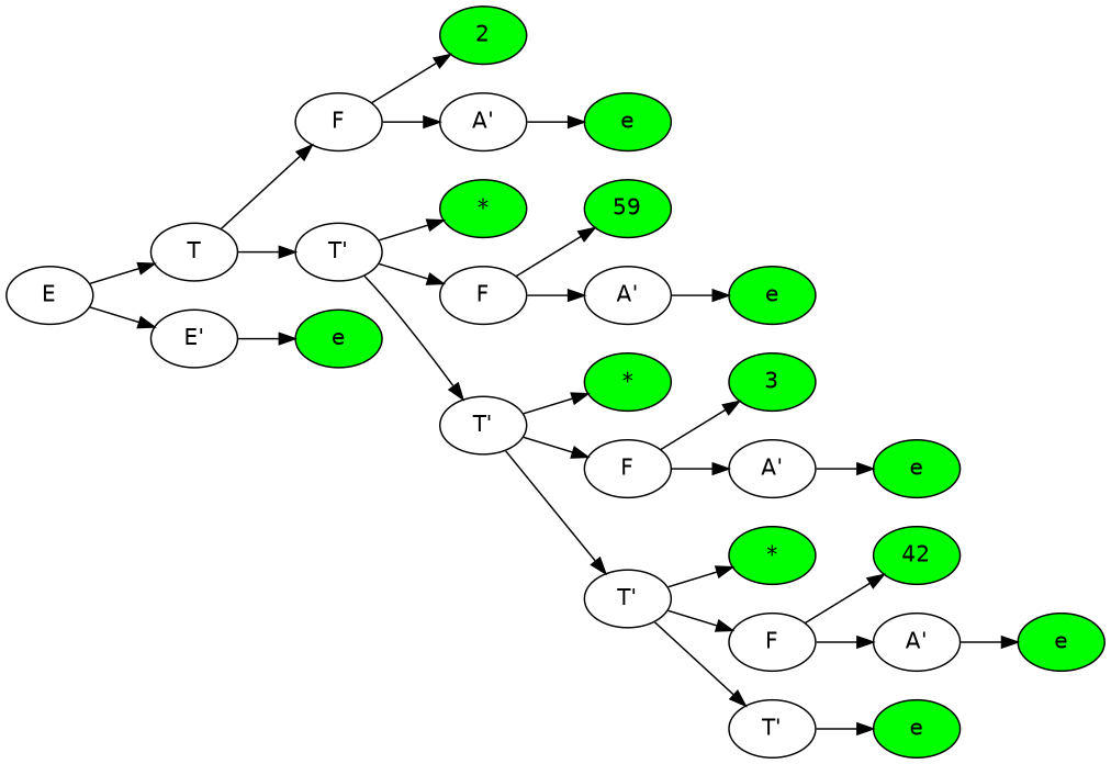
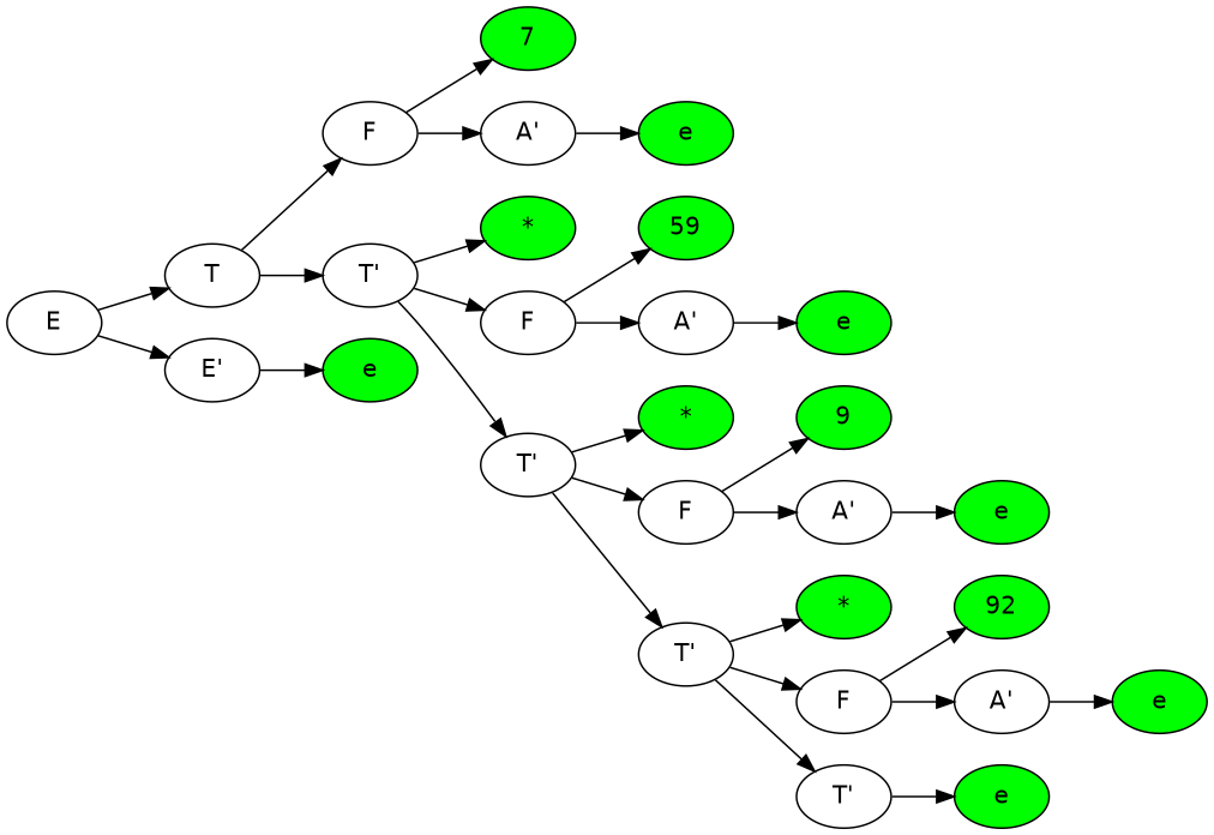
  digraph {
    fontname="DejaVu Sans"
    ordering=out
    rankdir=LR
    node [fontname="DejaVu Sans"]
    edge [fontname="DejaVu Sans"]
    n1 [label=E]
    n2 [label=T]
    n3 [label="E'"]
    n4 [label=F]
    n5 [label="T'"]
    n6 [fillcolor=green label=e style=filled]
-   n7 [fillcolor=green label=2 style=filled]
+   n7 [fillcolor=green label=7 style=filled]
    n8 [label="A'"]
    n9 [fillcolor=green label="*" style=filled]
    n10 [label=F]
    n11 [label="T'"]
    n12 [fillcolor=green label=e style=filled]
    n13 [fillcolor=green label=59 style=filled]
    n14 [label="A'"]
    n15 [fillcolor=green label="*" style=filled]
    n16 [label=F]
    n17 [label="T'"]
    n18 [fillcolor=green label=e style=filled]
-   n19 [fillcolor=green label=3 style=filled]
+   n19 [fillcolor=green label=9 style=filled]
    n20 [label="A'"]
    n21 [fillcolor=green label="*" style=filled]
    n22 [label=F]
    n23 [label="T'"]
    n24 [fillcolor=green label=e style=filled]
-   n25 [fillcolor=green label=42 style=filled]
+   n25 [fillcolor=green label=92 style=filled]
    n26 [label="A'"]
    n27 [fillcolor=green label=e style=filled]
    n28 [fillcolor=green label=e style=filled]
    n1 -> n2
    n1 -> n3
    n2 -> n4
    n2 -> n5
    n3 -> n6
    n4 -> n7
    n4 -> n8
    n5 -> n9
    n5 -> n10
    n5 -> n11
    n8 -> n12
    n10 -> n13
    n10 -> n14
    n11 -> n15
    n11 -> n16
    n11 -> n17
    n14 -> n18
    n16 -> n19
    n16 -> n20
    n17 -> n21
    n17 -> n22
    n17 -> n23
    n20 -> n24
    n22 -> n25
    n22 -> n26
    n23 -> n27
    n26 -> n28
  }
